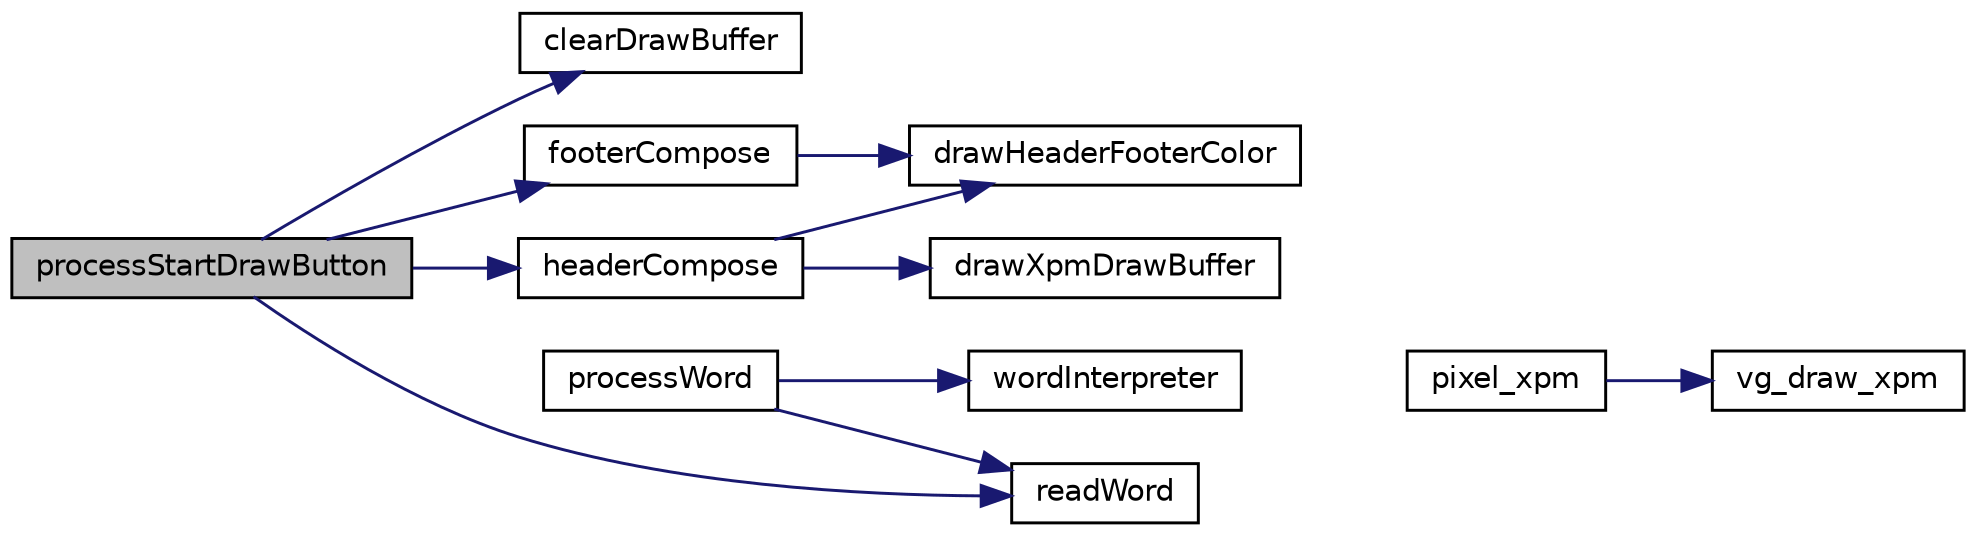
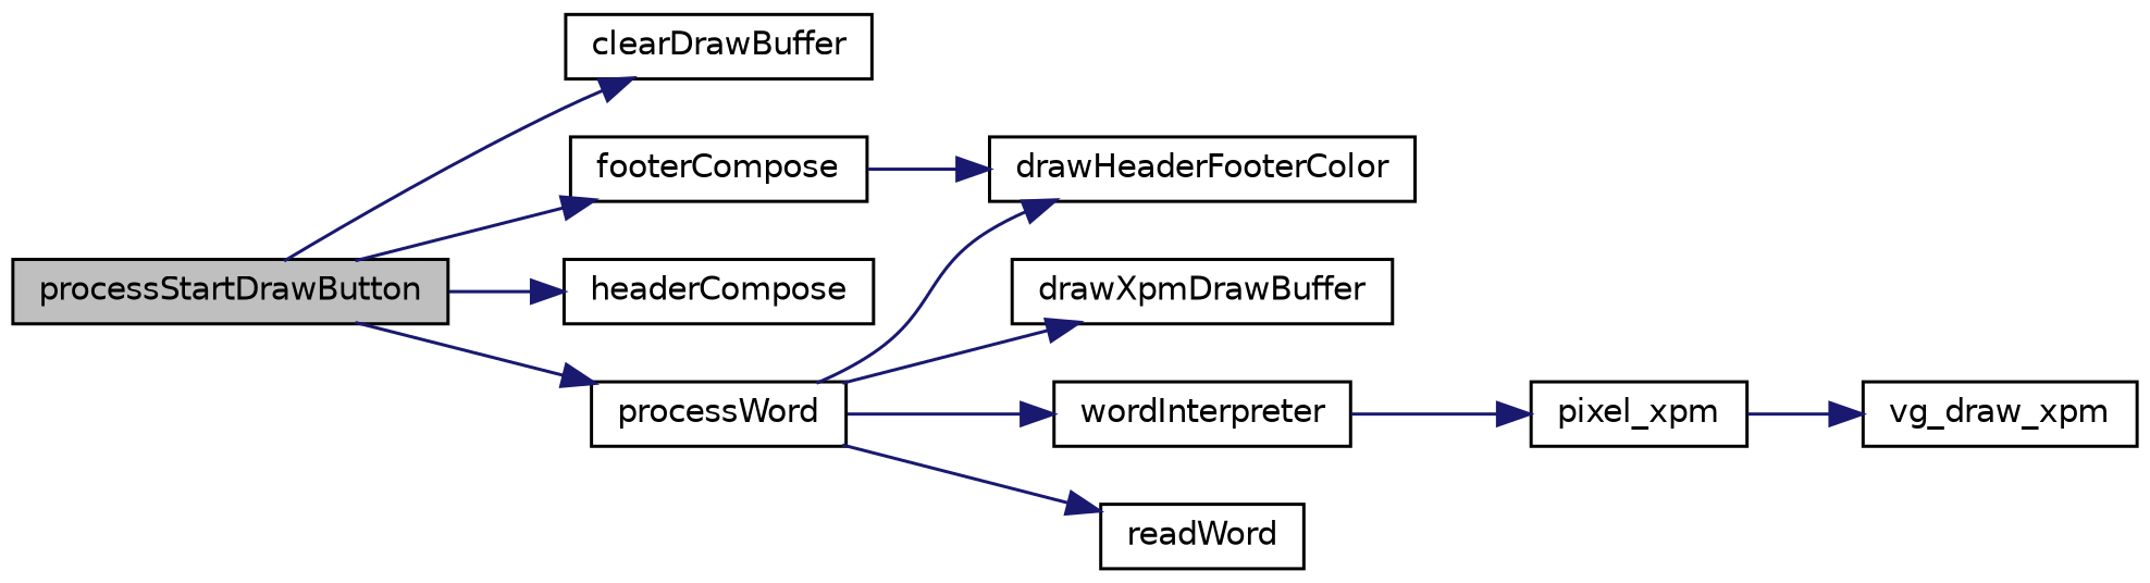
  digraph {
    rankdir=LR
    node [color=black fillcolor=white fontname=Helvetica fontsize=10 shape=record style=filled]
    edge [color=midnightblue fontname=Helvetica fontsize=10 labelfontname=Helvetica labelfontsize=10 style=solid]
    n1 [fillcolor=grey75 fontcolor=black height=0.2 label=processStartDrawButton width=0.4]
    n2 [height=0.2 label=clearDrawBuffer width=0.4]
    n3 [height=0.2 label=footerCompose width=0.4]
    n4 [height=0.2 label=headerCompose width=0.4]
    n5 [height=0.2 label=processWord width=0.4]
    n6 [height=0.2 label=drawHeaderFooterColor width=0.4]
    n7 [height=0.2 label=drawXpmDrawBuffer width=0.4]
    n8 [height=0.2 label=readWord width=0.4]
    n9 [height=0.2 label=wordInterpreter width=0.4]
    n10 [height=0.2 label=pixel_xpm width=0.4]
    n11 [height=0.2 label=vg_draw_xpm width=0.4]
    n1 -> n2
    n1 -> n3
    n1 -> n4
-   n1 -> n8
+   n1 -> n5
    n3 -> n6
-   n4 -> n6
-   n4 -> n7
+   n5 -> n6
+   n5 -> n7
    n5 -> n8
    n5 -> n9
+   n9 -> n10
    n10 -> n11
  }
